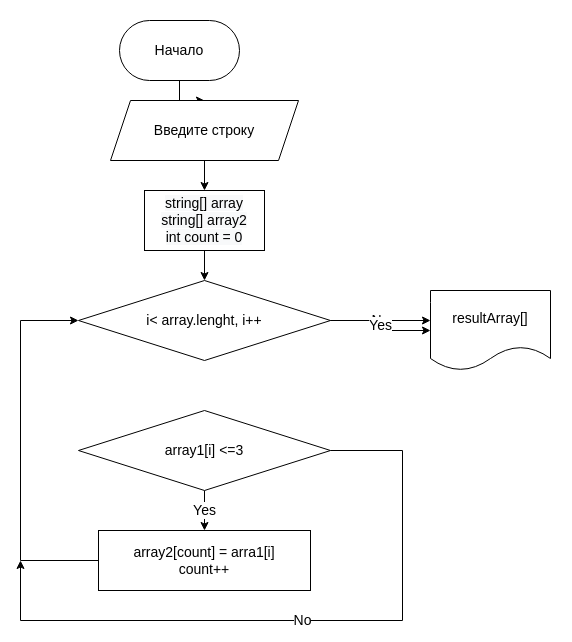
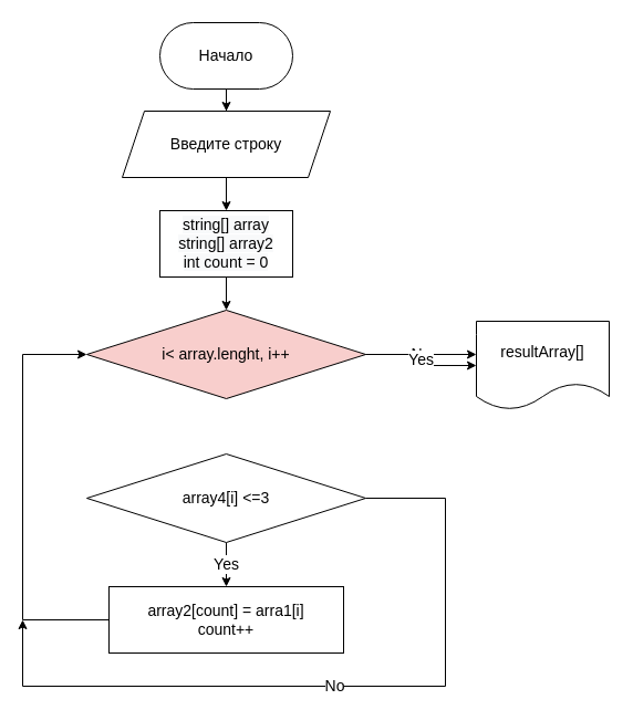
  <mxCell id="0" />
  <mxCell id="1" parent="0" />
  <mxCell id="2" style="edgeStyle=orthogonalEdgeStyle;rounded=0;orthogonalLoop=1;jettySize=auto;html=1;exitX=0.5;exitY=1;exitDx=0;exitDy=0;fontSize=14;" parent="1" source="3" target="5" edge="1"><mxGeometry relative="1" as="geometry" /></mxCell>
- <mxCell id="3" value="Начало" style="rounded=1;whiteSpace=wrap;html=1;arcSize=50;fontSize=14;" parent="1" vertex="1"><mxGeometry x="119" y="20" width="120" height="60" as="geometry" /></mxCell>
+ <mxCell id="3" value="Начало" style="rounded=1;whiteSpace=wrap;html=1;arcSize=50;fontSize=14;" parent="1" vertex="1"><mxGeometry x="144" y="20" width="120" height="60" as="geometry" /></mxCell>
  <mxCell id="4" value="" style="edgeStyle=orthogonalEdgeStyle;rounded=0;orthogonalLoop=1;jettySize=auto;html=1;fontSize=14;" parent="1" source="5" target="13" edge="1"><mxGeometry relative="1" as="geometry" /></mxCell>
  <mxCell id="5" value="Введите строку" style="shape=parallelogram;perimeter=parallelogramPerimeter;whiteSpace=wrap;html=1;fixedSize=1;fontSize=14;" parent="1" vertex="1"><mxGeometry x="110" y="100" width="188" height="60" as="geometry" /></mxCell>
  <mxCell id="6" value="No" style="edgeStyle=orthogonalEdgeStyle;rounded=0;orthogonalLoop=1;jettySize=auto;html=1;fontSize=14;" parent="1" source="8" edge="1"><mxGeometry relative="1" as="geometry"><mxPoint x="430" y="320" as="targetPoint" /></mxGeometry></mxCell>
  <mxCell id="7" value="Yes" style="edgeStyle=orthogonalEdgeStyle;rounded=0;orthogonalLoop=1;jettySize=auto;html=1;fontSize=14;" parent="1" source="8" target="11" edge="1"><mxGeometry relative="1" as="geometry" /></mxCell>
- <mxCell id="8" value="i&amp;lt; array.lenght, i++" style="rhombus;whiteSpace=wrap;html=1;fontSize=14;" parent="1" vertex="1"><mxGeometry x="78" y="280" width="252" height="80" as="geometry" /></mxCell>
+ <mxCell id="8" value="i&amp;lt; array.lenght, i++" style="rhombus;whiteSpace=wrap;html=1;fontSize=14;fillColor=#f8cecc;" parent="1" vertex="1"><mxGeometry x="78" y="280" width="252" height="80" as="geometry" /></mxCell>
  <mxCell id="9" style="edgeStyle=orthogonalEdgeStyle;rounded=0;orthogonalLoop=1;jettySize=auto;html=1;entryX=0;entryY=0.5;entryDx=0;entryDy=0;fontFamily=Helvetica;fontSize=14;fontColor=default;" edge="1" parent="1" source="10" target="8"><mxGeometry relative="1" as="geometry"><Array as="points"><mxPoint x="20" y="560" /><mxPoint x="20" y="320" /></Array></mxGeometry></mxCell>
  <mxCell id="10" value="array2[count] = arra1[i]&lt;br&gt;count++" style="whiteSpace=wrap;html=1;fontSize=14;" parent="1" vertex="1"><mxGeometry x="98" y="530" width="212" height="60" as="geometry" /></mxCell>
  <mxCell id="11" value="resultArray[]" style="shape=document;whiteSpace=wrap;html=1;boundedLbl=1;fontSize=14;" parent="1" vertex="1"><mxGeometry x="430" y="290" width="120" height="80" as="geometry" /></mxCell>
  <mxCell id="12" style="edgeStyle=orthogonalEdgeStyle;rounded=0;orthogonalLoop=1;jettySize=auto;html=1;entryX=0.5;entryY=0;entryDx=0;entryDy=0;fontSize=14;" parent="1" source="13" target="8" edge="1"><mxGeometry relative="1" as="geometry" /></mxCell>
  <mxCell id="13" value="&lt;span style=&quot;color: rgb(0, 0, 0); font-family: Helvetica; font-size: 14px; font-style: normal; font-variant-ligatures: normal; font-variant-caps: normal; font-weight: 400; letter-spacing: normal; orphans: 2; text-align: center; text-indent: 0px; text-transform: none; widows: 2; word-spacing: 0px; -webkit-text-stroke-width: 0px; background-color: rgb(248, 249, 250); text-decoration-thickness: initial; text-decoration-style: initial; text-decoration-color: initial; float: none; display: inline !important;&quot;&gt;string[] array&lt;br&gt;string[] array2&lt;br&gt;int count = 0&lt;br&gt;&lt;/span&gt;" style="whiteSpace=wrap;html=1;fontSize=14;" parent="1" vertex="1"><mxGeometry x="144" y="190" width="120" height="60" as="geometry" /></mxCell>
  <mxCell id="14" value="No" style="edgeStyle=orthogonalEdgeStyle;rounded=0;orthogonalLoop=1;jettySize=auto;html=1;fontSize=14;" parent="1" source="16" edge="1"><mxGeometry relative="1" as="geometry"><Array as="points"><mxPoint x="402" y="450" /><mxPoint x="402" y="620" /><mxPoint x="20" y="620" /></Array><mxPoint x="20" y="560" as="targetPoint" /></mxGeometry></mxCell>
  <mxCell id="15" value="Yes" style="edgeStyle=orthogonalEdgeStyle;rounded=0;orthogonalLoop=1;jettySize=auto;html=1;fontSize=14;entryX=0.5;entryY=0;entryDx=0;entryDy=0;" parent="1" source="16" target="10" edge="1"><mxGeometry relative="1" as="geometry"><mxPoint x="204" y="520" as="targetPoint" /></mxGeometry></mxCell>
- <mxCell id="16" value="array1[i] &amp;lt;=3" style="rhombus;whiteSpace=wrap;html=1;fontSize=14;" parent="1" vertex="1"><mxGeometry x="78" y="410" width="252" height="80" as="geometry" /></mxCell>
+ <mxCell id="16" value="array4[i] &amp;lt;=3" style="rhombus;whiteSpace=wrap;html=1;fontSize=14;" parent="1" vertex="1"><mxGeometry x="78" y="410" width="252" height="80" as="geometry" /></mxCell>
